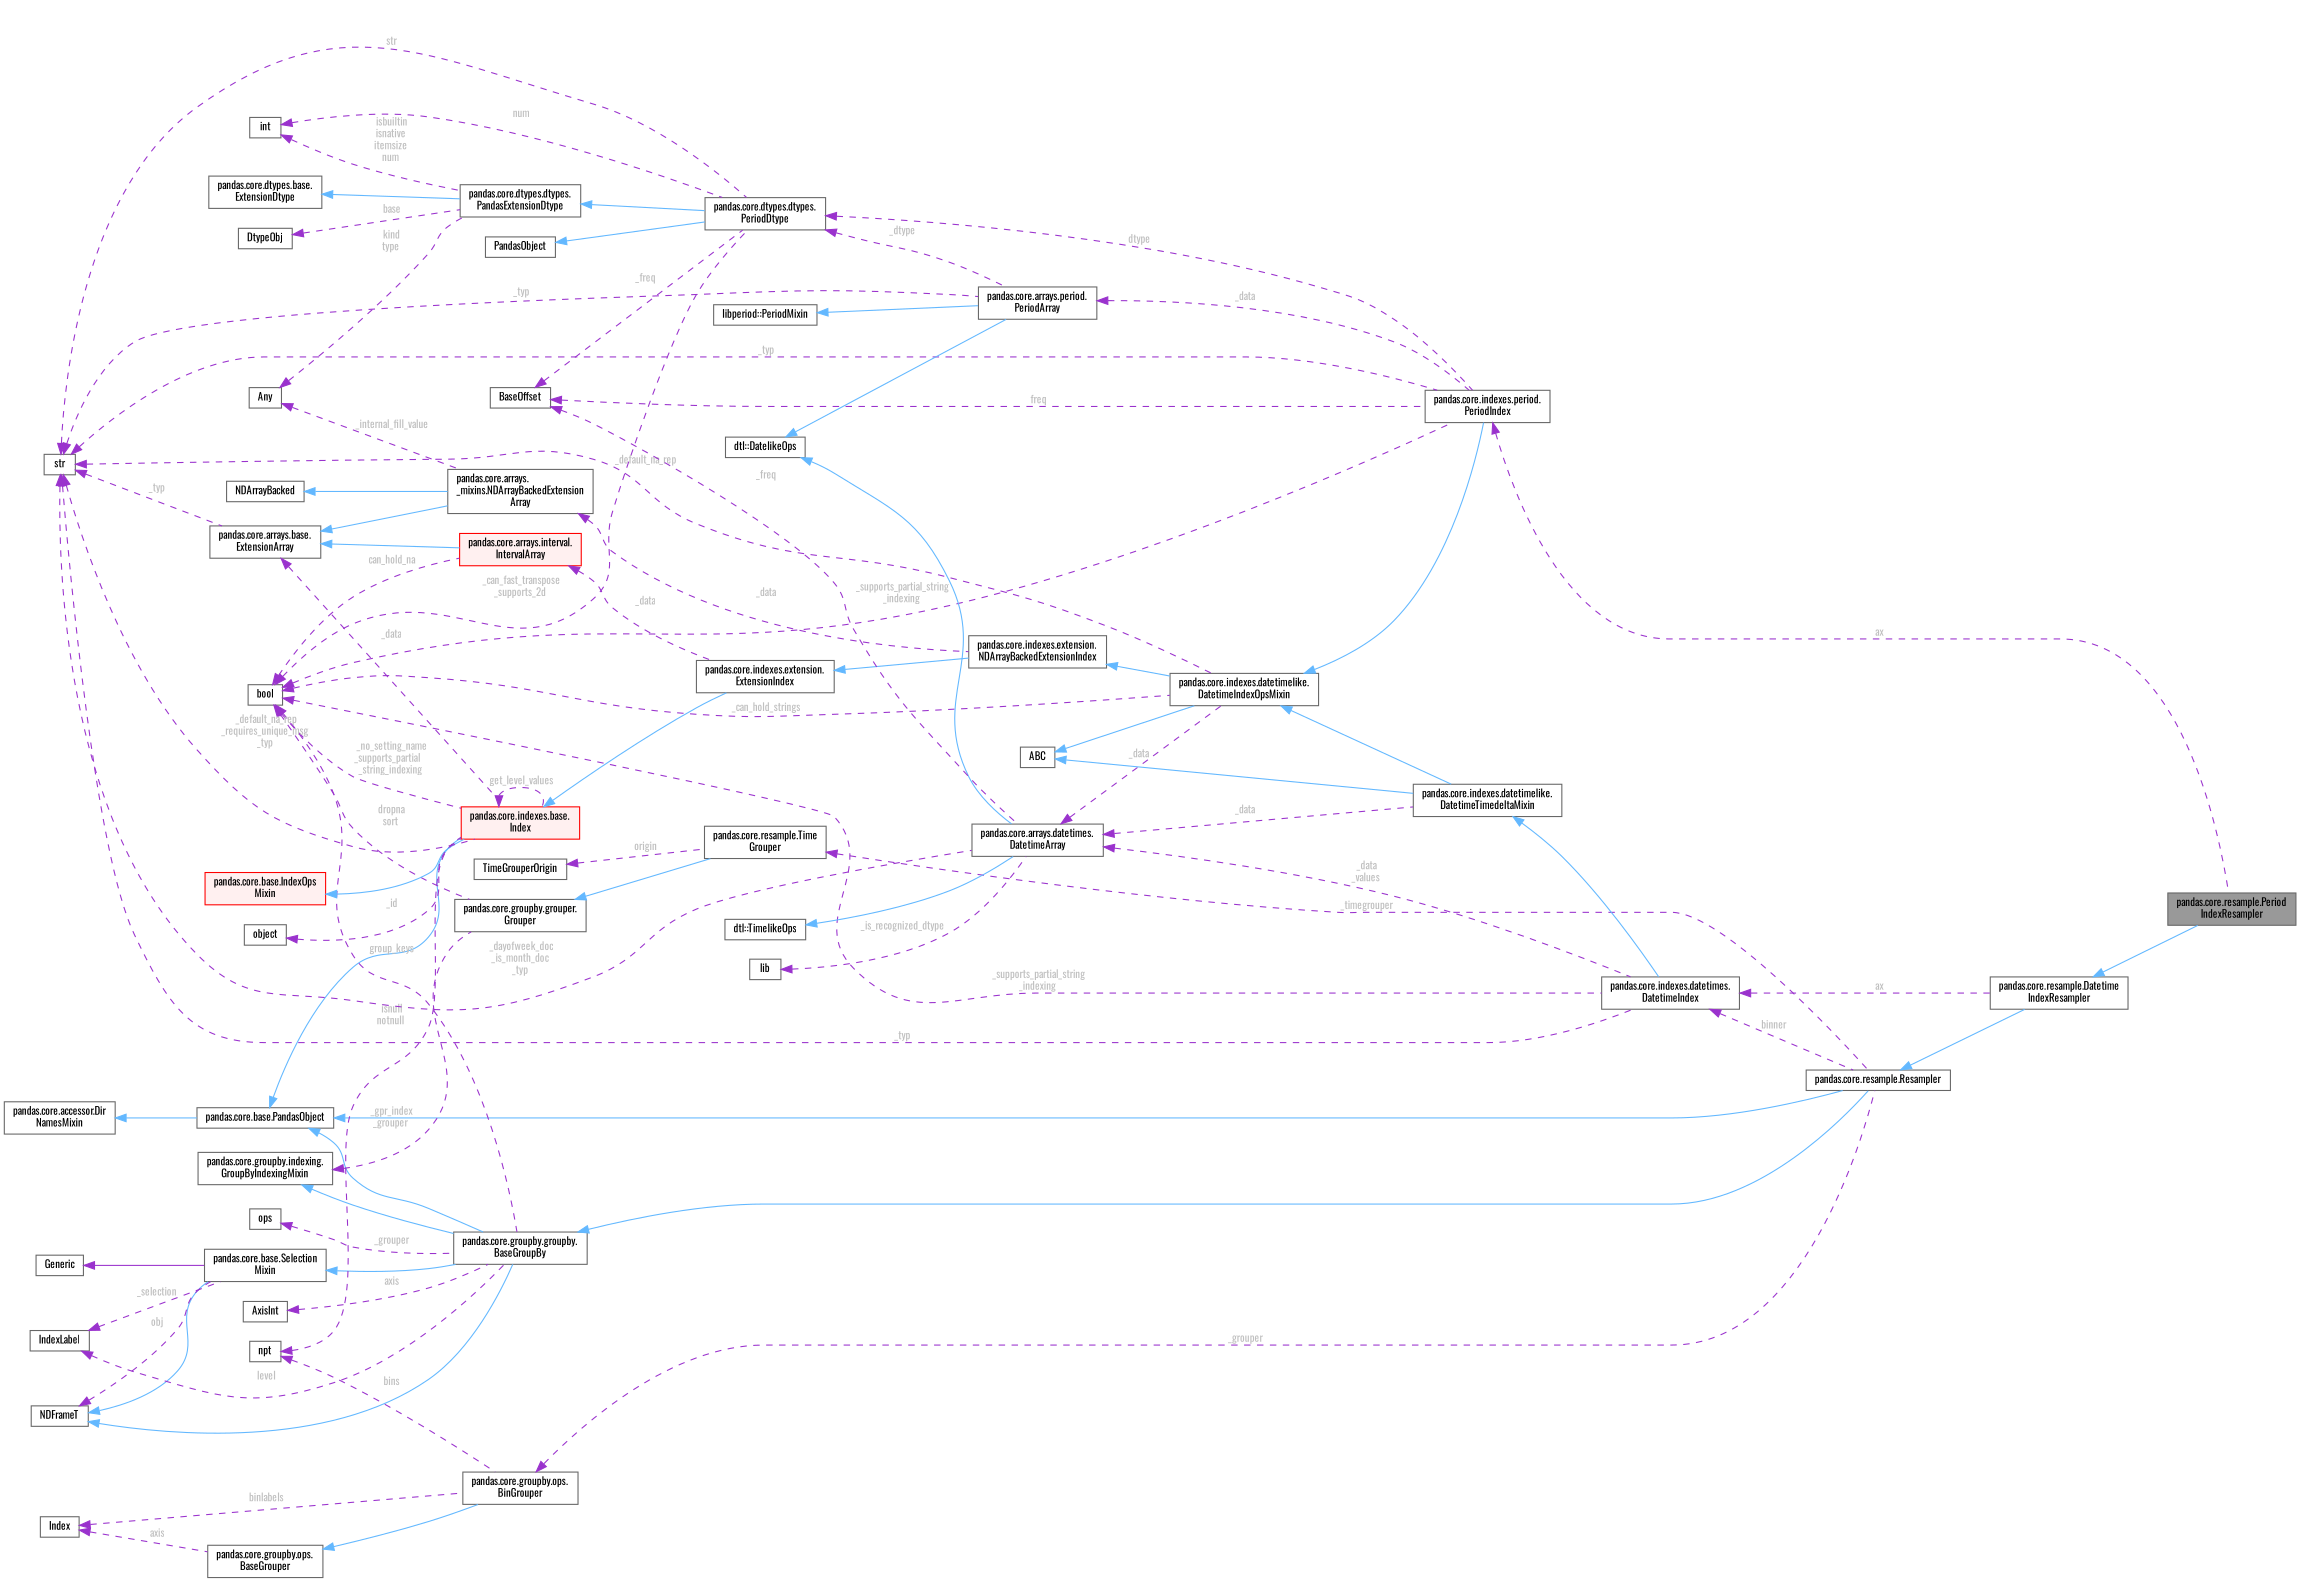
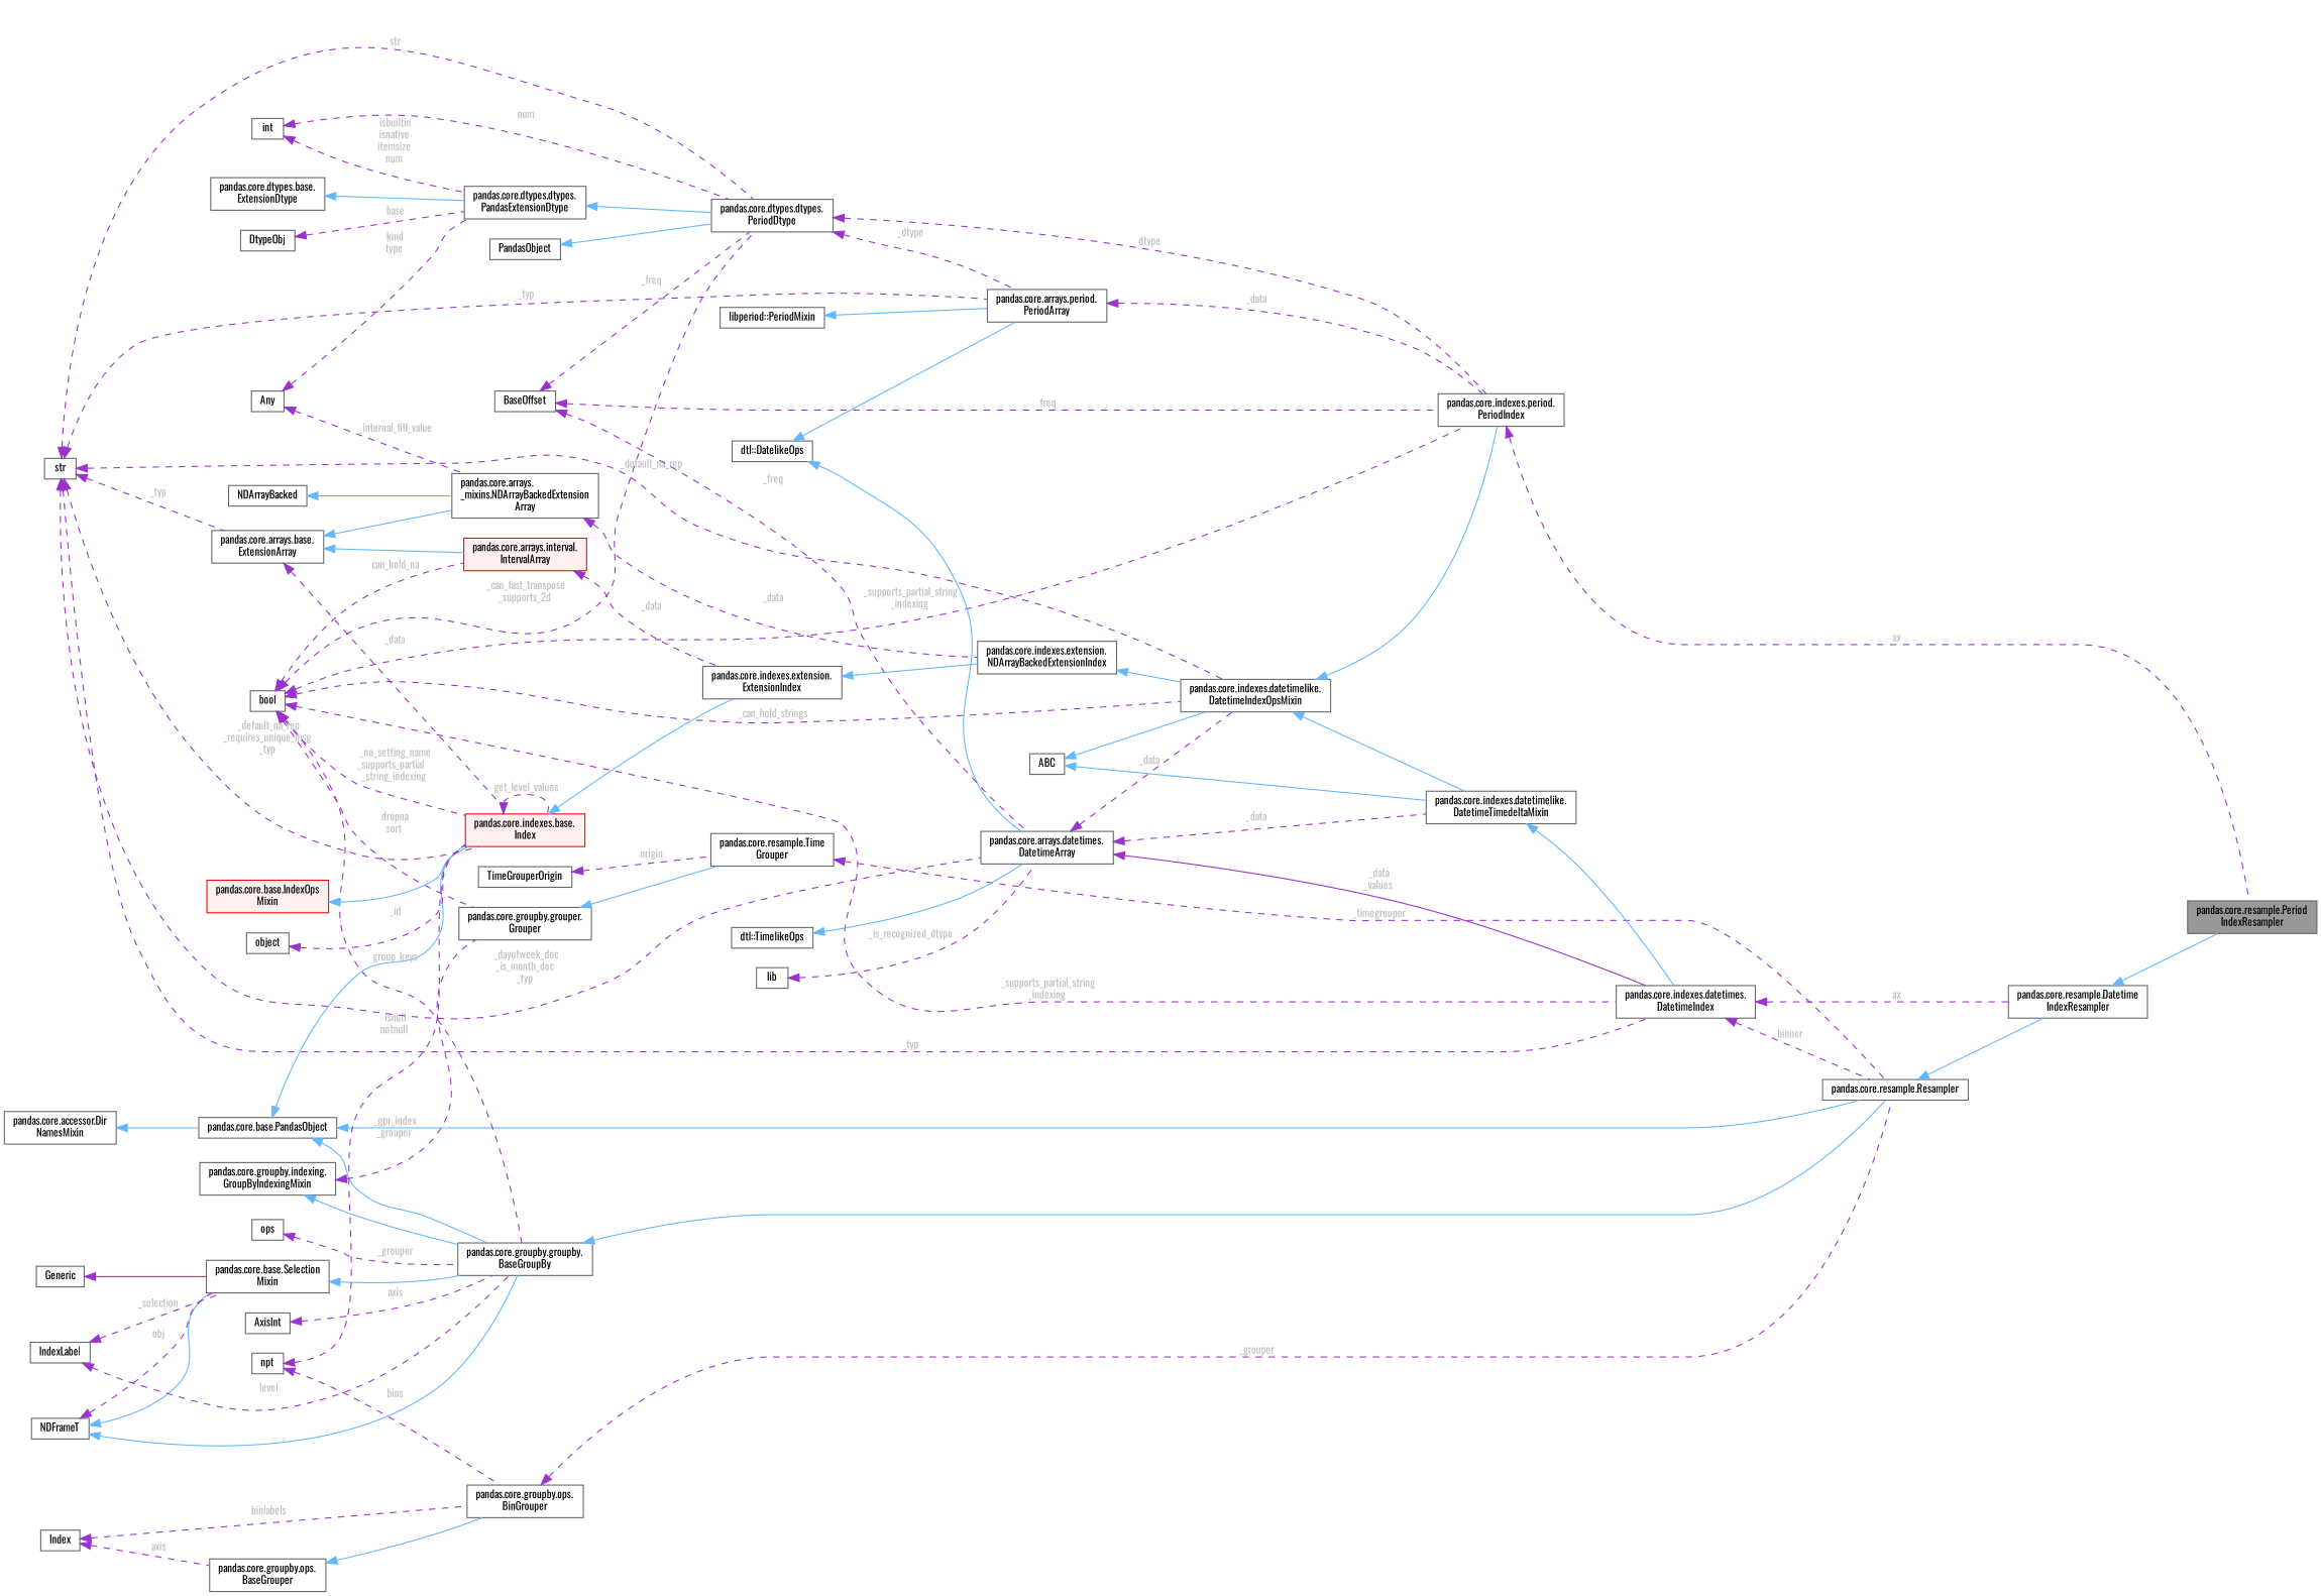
  digraph {
    fontname=Oswald
    rankdir=LR
    node [color=gray40 fillcolor=white fontname=Oswald fontsize=10 shape=box style=filled]
    edge [color=darkorchid3 dir=back fontname=Oswald fontsize=10 labelfontname=Helvetica labelfontsize=10 style=dashed fontcolor=grey]
    n1 [fillcolor=grey60 fontcolor=black height=0.2 label="pandas.core.resample.Period\lIndexResampler" width=0.4]
    n2 [height=0.2 label="pandas.core.resample.Datetime\lIndexResampler" width=0.4]
    n3 [height=0.2 label="pandas.core.resample.Resampler" width=0.4]
    n4 [height=0.2 label="pandas.core.groupby.groupby.\lBaseGroupBy" width=0.4]
    n5 [height=0.2 label="pandas.core.base.PandasObject" width=0.4]
    n6 [color=red fillcolor="#FFF0F0" height=0.2 label="pandas.core.indexes.base.\lIndex" width=0.4]
    n7 [height=0.2 label="pandas.core.indexes.extension.\lExtensionIndex" width=0.4]
    n8 [height=0.2 label="pandas.core.accessor.Dir\lNamesMixin" width=0.4]
    n9 [height=0.2 label="pandas.core.base.Selection\lMixin" width=0.4]
    n10 [height=0.2 label=Generic width=0.4]
    n11 [height=0.2 label=NDFrameT width=0.4]
    n12 [height=0.2 label=IndexLabel width=0.4]
    n13 [height=0.2 label="pandas.core.groupby.indexing.\lGroupByIndexingMixin" width=0.4]
    n14 [height=0.2 label="pandas.core.groupby.grouper.\lGrouper" width=0.4]
    n15 [height=0.2 label=AxisInt width=0.4]
    n16 [height=0.2 label=ops width=0.4]
    n17 [height=0.2 label=bool width=0.4]
    n18 [height=0.2 label="pandas.core.indexes.datetimes.\lDatetimeIndex" width=0.4]
    n19 [height=0.2 label="pandas.core.indexes.datetimelike.\lDatetimeIndexOpsMixin" width=0.4]
    n20 [color=red fillcolor="#FFF0F0" height=0.2 label="pandas.core.arrays.interval.\lIntervalArray" width=0.4]
    n21 [height=0.2 label="pandas.core.indexes.period.\lPeriodIndex" width=0.4]
    n22 [height=0.2 label="pandas.core.dtypes.dtypes.\lPeriodDtype" width=0.4]
    n23 [height=0.2 label="pandas.core.resample.Time\lGrouper" width=0.4]
    n24 [height=0.2 label="pandas.core.indexes.datetimelike.\lDatetimeTimedeltaMixin" width=0.4]
    n25 [height=0.2 label="pandas.core.arrays.period.\lPeriodArray" width=0.4]
    n26 [height=0.2 label="pandas.core.groupby.ops.\lBinGrouper" width=0.4]
    n27 [height=0.2 label="pandas.core.groupby.ops.\lBaseGrouper" width=0.4]
    n28 [height=0.2 label=Index width=0.4]
    n29 [height=0.2 label=npt width=0.4]
    n30 [height=0.2 label=TimeGrouperOrigin width=0.4]
    n31 [height=0.2 label="pandas.core.indexes.extension.\lNDArrayBackedExtensionIndex" width=0.4]
    n32 [color=red fillcolor="#FFF0F0" height=0.2 label="pandas.core.base.IndexOps\lMixin" width=0.4]
    n33 [height=0.2 label=str width=0.4]
    n34 [height=0.2 label="pandas.core.arrays.base.\lExtensionArray" width=0.4]
    n35 [height=0.2 label="pandas.core.arrays.datetimes.\lDatetimeArray" width=0.4]
    n36 [height=0.2 label="pandas.core.arrays.\l_mixins.NDArrayBackedExtension\lArray" width=0.4]
    n37 [height=0.2 label=object width=0.4]
    n38 [height=0.2 label=NDArrayBacked width=0.4]
    n39 [height=0.2 label=Any width=0.4]
    n40 [height=0.2 label="pandas.core.dtypes.dtypes.\lPandasExtensionDtype" width=0.4]
    n41 [height=0.2 label=ABC width=0.4]
    n42 [height=0.2 label="dtl::TimelikeOps" width=0.4]
    n43 [height=0.2 label="dtl::DatelikeOps" width=0.4]
    n44 [height=0.2 label=lib width=0.4]
    n45 [height=0.2 label=BaseOffset width=0.4]
    n46 [height=0.2 label="libperiod::PeriodMixin" width=0.4]
    n47 [height=0.2 label=PandasObject width=0.4]
    n48 [height=0.2 label="pandas.core.dtypes.base.\lExtensionDtype" width=0.4]
    n49 [height=0.2 label=int width=0.4]
    n50 [height=0.2 label=DtypeObj width=0.4]
    n2 -> n1 [color=steelblue1 style=solid fontcolor=""]
    n3 -> n2 [color=steelblue1 style=solid fontcolor=""]
    n4 -> n3 [color=steelblue1 style=solid fontcolor=""]
    n5 -> n3 [color=steelblue1 style=solid fontcolor=""]
    n5 -> n4 [color=steelblue1 style=solid fontcolor=""]
    n5 -> n6 [color=steelblue1 style=solid fontcolor=""]
    n6 -> n6 [label=" get_level_values"]
    n6 -> n7 [color=steelblue1 style=solid fontcolor=""]
    n7 -> n31 [color=steelblue1 style=solid fontcolor=""]
    n8 -> n5 [color=steelblue1 style=solid fontcolor=""]
    n9 -> n4 [color=steelblue1 style=solid fontcolor=""]
    n10 -> n9 [style=solid fontcolor=""]
    n11 -> n4 [color=steelblue1 style=solid fontcolor=""]
    n11 -> n9 [color=steelblue1 style=solid fontcolor=""]
    n11 -> n9 [label=" obj"]
    n12 -> n4 [label=" level"]
    n12 -> n9 [label=" _selection"]
    n13 -> n4 [color=steelblue1 style=solid fontcolor=""]
    n13 -> n14 [label=" _gpr_index\n_grouper"]
    n14 -> n23 [color=steelblue1 style=solid fontcolor=""]
    n15 -> n4 [label=" axis"]
    n16 -> n4 [label=" _grouper"]
    n17 -> n4 [label=" group_keys"]
    n17 -> n6 [label=" _no_setting_name\n_supports_partial\l_string_indexing"]
    n17 -> n14 [label=" dropna\nsort"]
    n17 -> n18 [label=" _supports_partial_string\l_indexing"]
    n17 -> n19 [label=" _can_hold_strings"]
    n17 -> n20 [label=" can_hold_na"]
    n17 -> n21 [label=" _supports_partial_string\l_indexing"]
    n17 -> n22 [label=" _can_fast_transpose\n_supports_2d"]
    n18 -> n2 [label=" ax"]
    n18 -> n3 [label=" binner"]
    n19 -> n21 [color=steelblue1 style=solid fontcolor=""]
    n19 -> n24 [color=steelblue1 style=solid fontcolor=""]
    n20 -> n7 [label=" _data"]
    n21 -> n1 [label=" ax"]
    n22 -> n21 [label=" dtype"]
    n22 -> n25 [label=" _dtype"]
    n23 -> n3 [label=" _timegrouper"]
    n24 -> n18 [color=steelblue1 style=solid fontcolor=""]
    n25 -> n21 [label=" _data"]
    n26 -> n3 [label=" _grouper"]
    n27 -> n26 [color=steelblue1 style=solid fontcolor=""]
    n28 -> n26 [label=" binlabels"]
    n28 -> n27 [label=" axis"]
    n29 -> n6 [label=" isnull\nnotnull"]
    n29 -> n26 [label=" bins"]
    n30 -> n23 [label=" origin"]
    n31 -> n19 [color=steelblue1 style=solid fontcolor=""]
    n32 -> n6 [color=steelblue1 style=solid fontcolor=""]
    n33 -> n6 [label=" _default_na_rep\n_requires_unique_msg\n_typ"]
    n33 -> n18 [label=" _typ"]
    n33 -> n19 [label=" _default_na_rep"]
-   n33 -> n21 [label=" _typ"]
    n33 -> n22 [label=" str"]
    n33 -> n25 [label=" _typ"]
    n33 -> n34 [label=" _typ"]
    n33 -> n35 [label=" _dayofweek_doc\n_is_month_doc\n_typ"]
    n34 -> n6 [label=" _data"]
    n34 -> n20 [color=steelblue1 style=solid fontcolor=""]
    n34 -> n36 [color=steelblue1 style=solid fontcolor=""]
-   n35 -> n18 [label=" _data\n_values"]
+   n35 -> n18 [label=" _data\n_values" style=solid]
    n35 -> n19 [label=" _data"]
    n35 -> n24 [label=" _data"]
    n36 -> n31 [label=" _data"]
    n37 -> n6 [label=" _id"]
    n38 -> n36 [color=steelblue1 style=solid fontcolor=""]
    n39 -> n36 [label=" _internal_fill_value"]
    n39 -> n40 [label=" kind\ntype"]
    n40 -> n22 [color=steelblue1 style=solid fontcolor=""]
    n41 -> n19 [color=steelblue1 style=solid fontcolor=""]
    n41 -> n24 [color=steelblue1 style=solid fontcolor=""]
    n42 -> n35 [color=steelblue1 style=solid fontcolor=""]
    n43 -> n25 [color=steelblue1 style=solid fontcolor=""]
    n43 -> n35 [color=steelblue1 style=solid fontcolor=""]
    n44 -> n35 [label=" _is_recognized_dtype"]
    n45 -> n21 [label=" freq"]
    n45 -> n22 [label=" _freq"]
    n45 -> n35 [label=" _freq"]
    n46 -> n25 [color=steelblue1 style=solid fontcolor=""]
    n47 -> n22 [color=steelblue1 style=solid fontcolor=""]
    n48 -> n40 [color=steelblue1 style=solid fontcolor=""]
    n49 -> n22 [label=" num"]
    n49 -> n40 [label=" isbuiltin\nisnative\nitemsize\nnum"]
    n50 -> n40 [label=" base"]
  }
